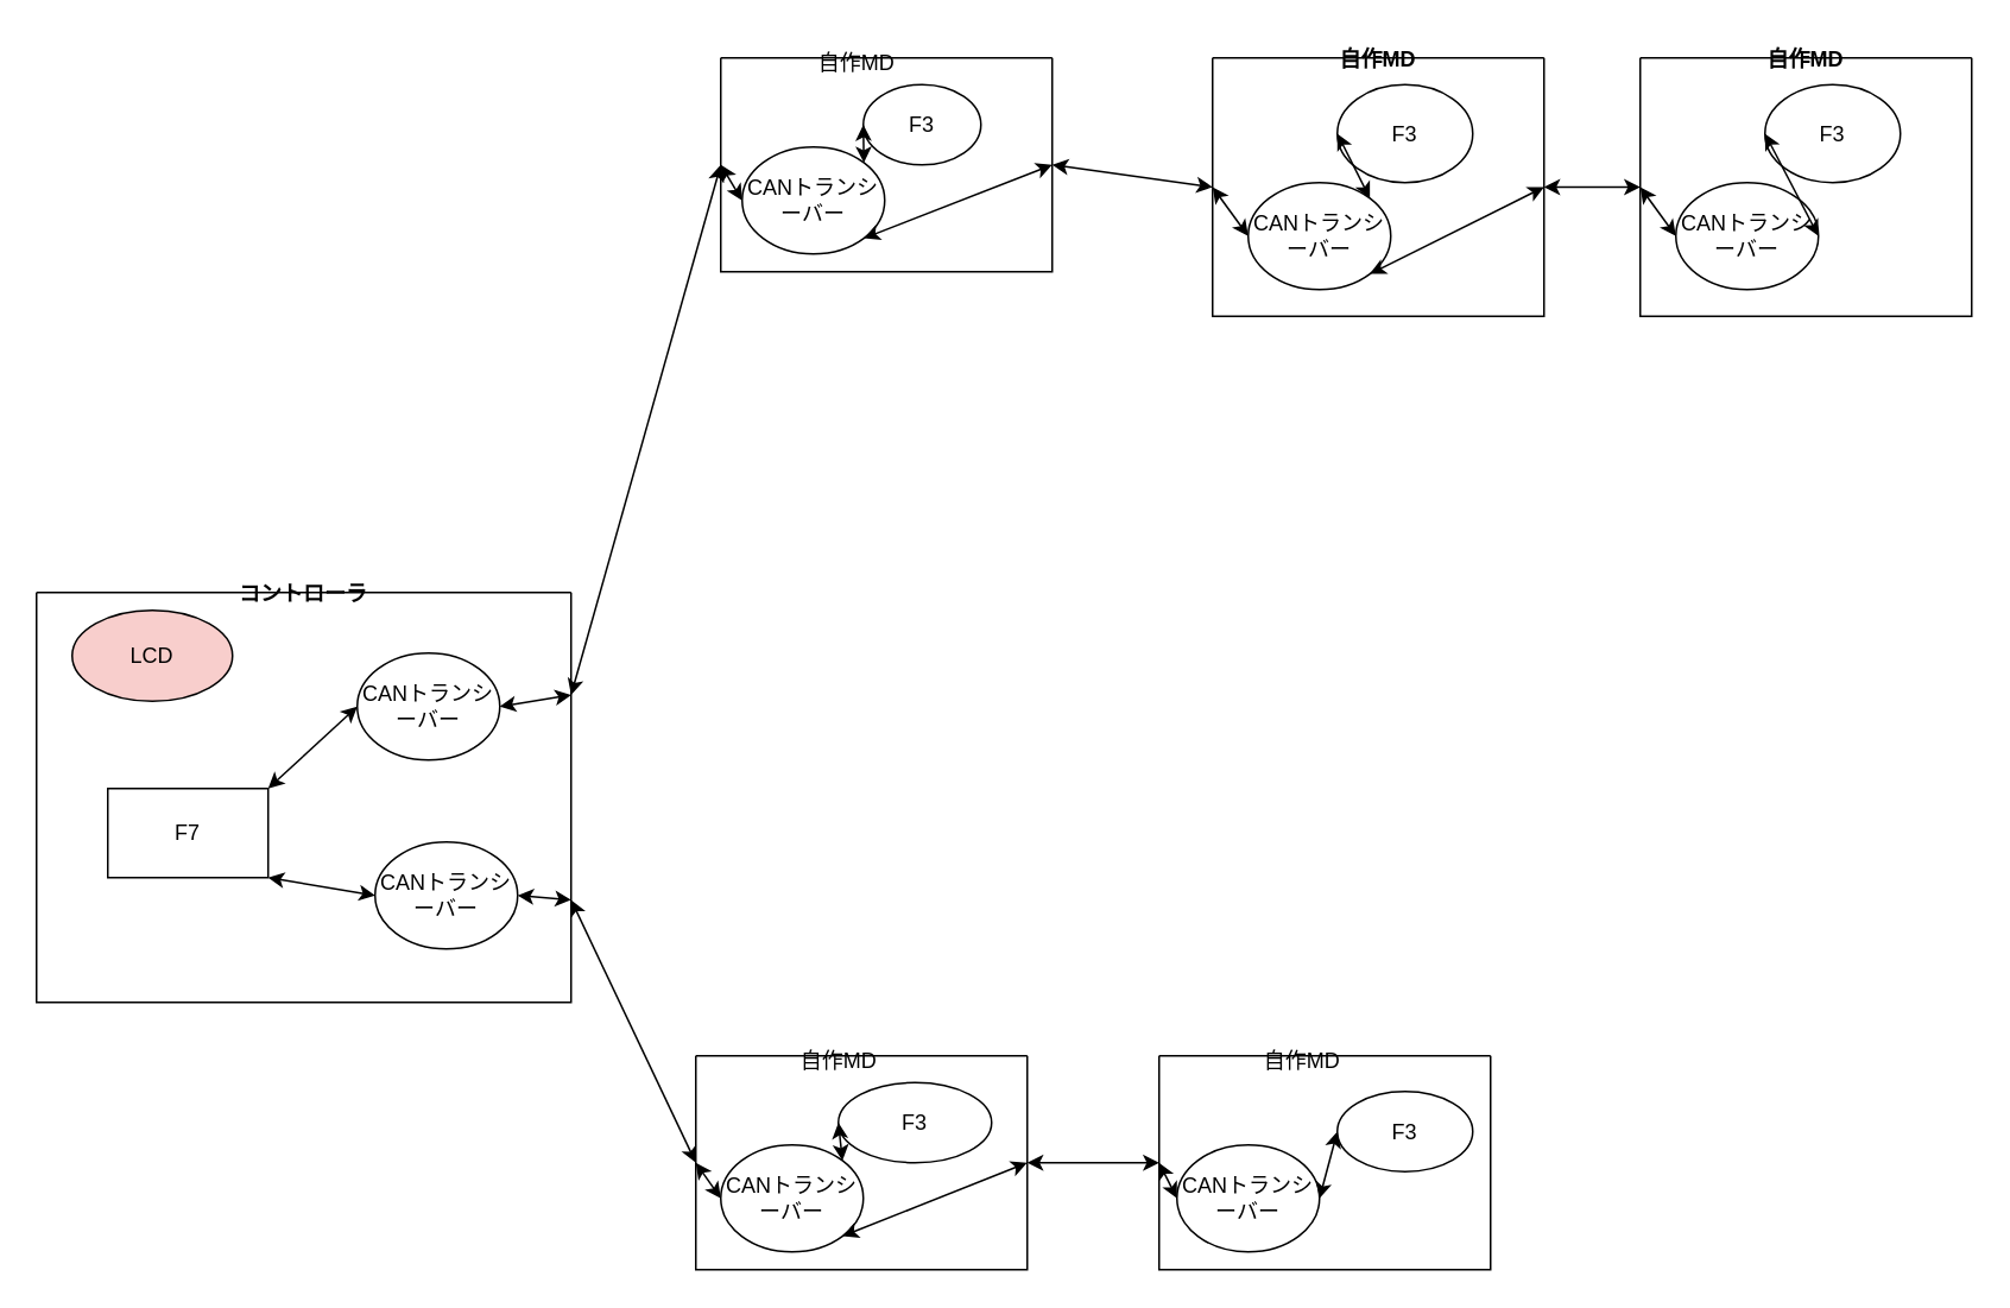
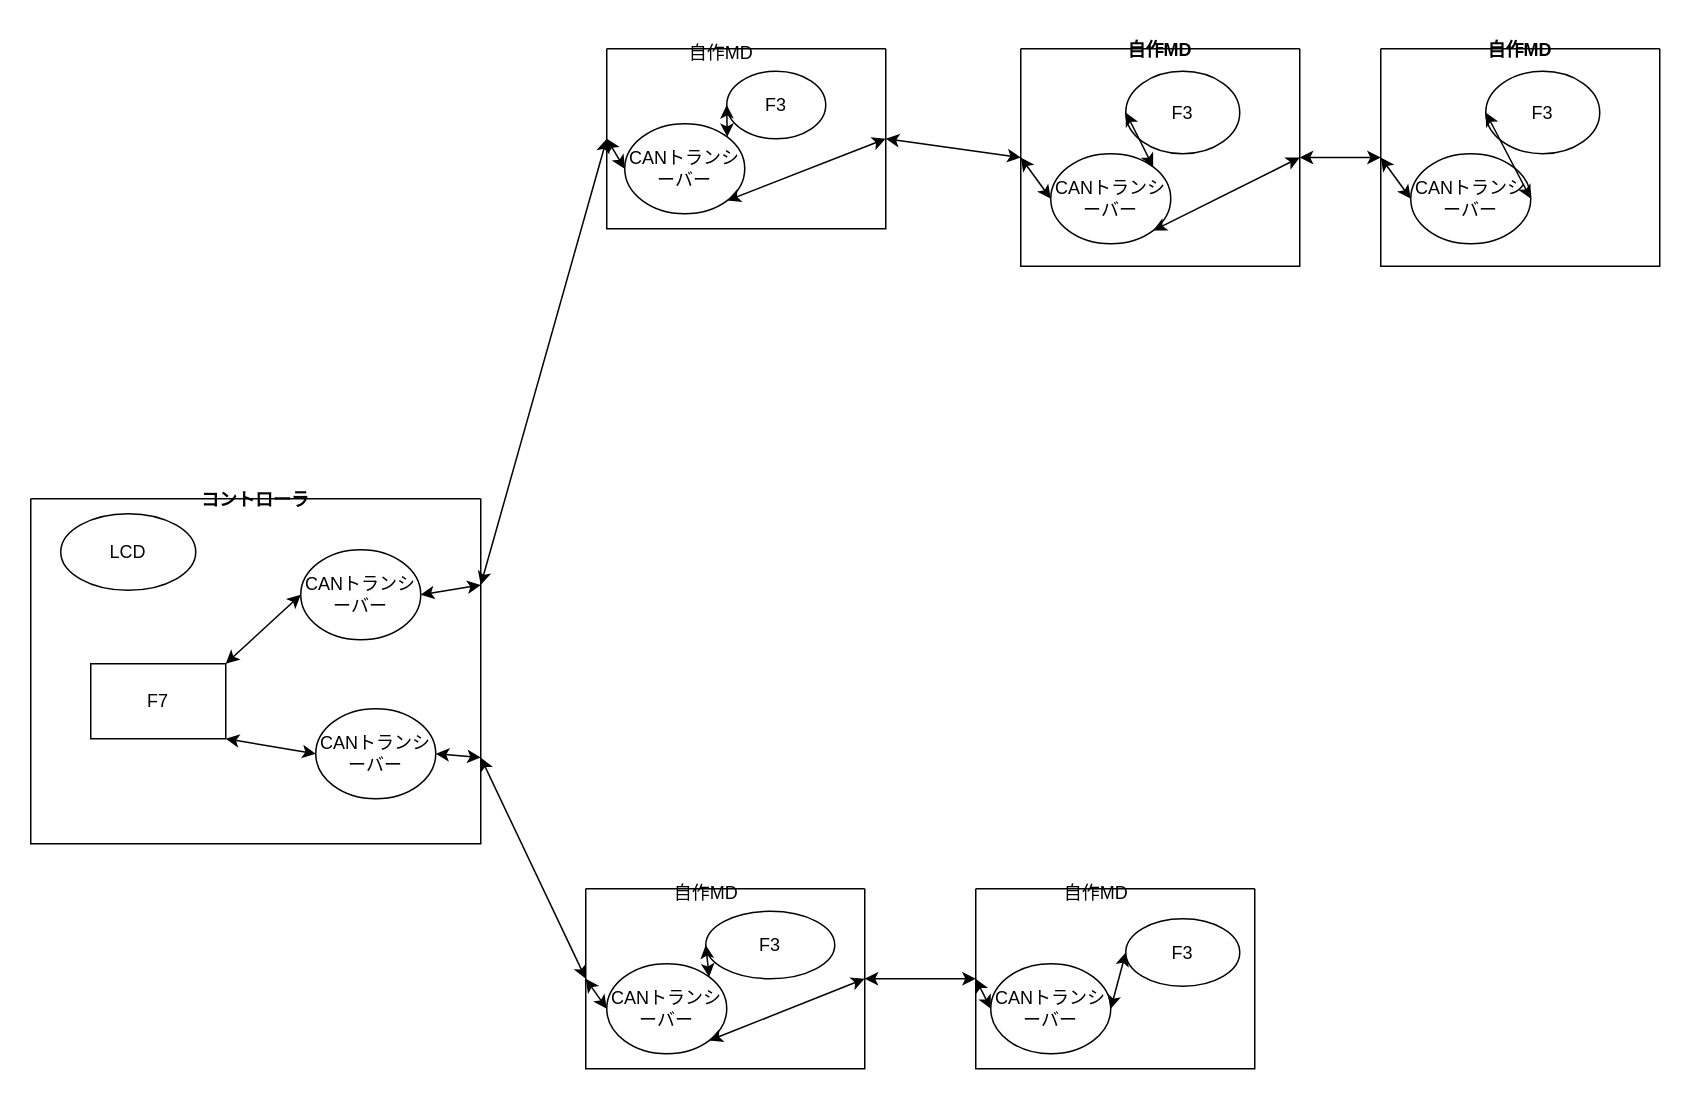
  <mxCell id="0" />
  <mxCell id="1" parent="0" />
  <mxCell id="2" value="コントローラ" style="swimlane;startSize=0;" parent="1" vertex="1"><mxGeometry x="20" y="332" width="300" height="230" as="geometry"><mxRectangle x="30" y="320" width="110" height="30" as="alternateBounds" /></mxGeometry></mxCell>
  <mxCell id="3" value="F7" style="whiteSpace=wrap;html=1;rounded=0;" parent="2" vertex="1"><mxGeometry x="40" y="110" width="90" height="50" as="geometry" /></mxCell>
- <mxCell id="4" value="LCD" style="ellipse;whiteSpace=wrap;html=1;fillColor=#f8cecc;" vertex="1" parent="2"><mxGeometry x="20" y="10" width="90" height="51" as="geometry" /></mxCell>
+ <mxCell id="4" value="LCD" style="ellipse;whiteSpace=wrap;html=1;" vertex="1" parent="2"><mxGeometry x="20" y="10" width="90" height="51" as="geometry" /></mxCell>
  <mxCell id="5" value="CANトランシーバー" style="ellipse;whiteSpace=wrap;html=1;" vertex="1" parent="2"><mxGeometry x="180" y="34" width="80" height="60" as="geometry" /></mxCell>
  <mxCell id="6" value="" style="endArrow=classic;startArrow=classic;html=1;entryX=1;entryY=0.25;entryDx=0;entryDy=0;exitX=1;exitY=0.5;exitDx=0;exitDy=0;" edge="1" parent="2" source="5" target="2"><mxGeometry width="50" height="50" relative="1" as="geometry"><mxPoint x="230" y="160" as="sourcePoint" /><mxPoint x="280" y="110" as="targetPoint" /></mxGeometry></mxCell>
  <mxCell id="7" value="" style="endArrow=classic;startArrow=classic;html=1;exitX=1;exitY=0;exitDx=0;exitDy=0;entryX=0;entryY=0.5;entryDx=0;entryDy=0;" edge="1" parent="2" source="3" target="5"><mxGeometry width="50" height="50" relative="1" as="geometry"><mxPoint x="155" y="80" as="sourcePoint" /><mxPoint x="205" y="30" as="targetPoint" /></mxGeometry></mxCell>
  <mxCell id="8" value="CANトランシーバー" style="ellipse;whiteSpace=wrap;html=1;" vertex="1" parent="2"><mxGeometry x="190" y="140" width="80" height="60" as="geometry" /></mxCell>
  <mxCell id="9" value="" style="endArrow=classic;startArrow=classic;html=1;exitX=1;exitY=1;exitDx=0;exitDy=0;entryX=0;entryY=0.5;entryDx=0;entryDy=0;" edge="1" parent="2" target="8" source="3"><mxGeometry width="50" height="50" relative="1" as="geometry"><mxPoint x="130" y="204" as="sourcePoint" /><mxPoint x="205" y="99" as="targetPoint" /></mxGeometry></mxCell>
  <mxCell id="10" value="" style="endArrow=classic;startArrow=classic;html=1;entryX=1;entryY=0.75;entryDx=0;entryDy=0;exitX=1;exitY=0.5;exitDx=0;exitDy=0;" edge="1" parent="2" source="8" target="2"><mxGeometry width="50" height="50" relative="1" as="geometry"><mxPoint x="150" y="110" as="sourcePoint" /><mxPoint x="200" y="60" as="targetPoint" /></mxGeometry></mxCell>
  <mxCell id="11" value="" style="swimlane;startSize=0;" parent="1" vertex="1"><mxGeometry x="404" y="32" width="186" height="120" as="geometry" /></mxCell>
  <mxCell id="12" value="F3" style="ellipse;whiteSpace=wrap;html=1;" parent="11" vertex="1"><mxGeometry x="80" y="15" width="66" height="45" as="geometry" /></mxCell>
  <mxCell id="13" value="CANトランシーバー" style="ellipse;whiteSpace=wrap;html=1;" vertex="1" parent="11"><mxGeometry x="12" y="50" width="80" height="60" as="geometry" /></mxCell>
  <mxCell id="14" value="" style="endArrow=classic;startArrow=classic;html=1;entryX=0;entryY=0.5;entryDx=0;entryDy=0;exitX=0;exitY=0.5;exitDx=0;exitDy=0;" edge="1" parent="11" source="11" target="13"><mxGeometry width="50" height="50" relative="1" as="geometry"><mxPoint x="16" y="300" as="sourcePoint" /><mxPoint x="66" y="250" as="targetPoint" /></mxGeometry></mxCell>
  <mxCell id="15" value="" style="endArrow=classic;startArrow=classic;html=1;entryX=0;entryY=0.5;entryDx=0;entryDy=0;exitX=1;exitY=0;exitDx=0;exitDy=0;" edge="1" parent="11" source="13" target="12"><mxGeometry width="50" height="50" relative="1" as="geometry"><mxPoint x="66" y="210" as="sourcePoint" /><mxPoint x="116" y="160" as="targetPoint" /></mxGeometry></mxCell>
  <mxCell id="16" value="" style="endArrow=classic;startArrow=classic;html=1;exitX=1;exitY=1;exitDx=0;exitDy=0;entryX=1;entryY=0.5;entryDx=0;entryDy=0;" edge="1" parent="11" source="13" target="11"><mxGeometry width="50" height="50" relative="1" as="geometry"><mxPoint x="166" y="110" as="sourcePoint" /><mxPoint x="216" y="60" as="targetPoint" /></mxGeometry></mxCell>
  <mxCell id="17" value="" style="swimlane;startSize=0;" parent="1" vertex="1"><mxGeometry x="390" y="592" width="186" height="120" as="geometry" /></mxCell>
  <mxCell id="18" value="F3" style="ellipse;whiteSpace=wrap;html=1;" parent="17" vertex="1"><mxGeometry x="80" y="15" width="86" height="45" as="geometry" /></mxCell>
  <mxCell id="19" value="CANトランシーバー" style="ellipse;whiteSpace=wrap;html=1;" vertex="1" parent="17"><mxGeometry x="14" y="50" width="80" height="60" as="geometry" /></mxCell>
  <mxCell id="20" value="" style="endArrow=classic;startArrow=classic;html=1;exitX=0;exitY=0.5;exitDx=0;exitDy=0;entryX=0;entryY=0.5;entryDx=0;entryDy=0;" edge="1" parent="17" source="17" target="19"><mxGeometry width="50" height="50" relative="1" as="geometry"><mxPoint x="120" y="160" as="sourcePoint" /><mxPoint x="170" y="110" as="targetPoint" /></mxGeometry></mxCell>
  <mxCell id="21" value="" style="endArrow=classic;startArrow=classic;html=1;entryX=0;entryY=0.5;entryDx=0;entryDy=0;exitX=1;exitY=0;exitDx=0;exitDy=0;" edge="1" parent="17" source="19" target="18"><mxGeometry width="50" height="50" relative="1" as="geometry"><mxPoint x="120" y="160" as="sourcePoint" /><mxPoint x="170" y="110" as="targetPoint" /></mxGeometry></mxCell>
  <mxCell id="22" value="" style="endArrow=classic;startArrow=classic;html=1;entryX=1;entryY=0.5;entryDx=0;entryDy=0;exitX=1;exitY=1;exitDx=0;exitDy=0;" edge="1" parent="17" source="19" target="17"><mxGeometry width="50" height="50" relative="1" as="geometry"><mxPoint x="110" y="160" as="sourcePoint" /><mxPoint x="160" y="110" as="targetPoint" /></mxGeometry></mxCell>
  <mxCell id="23" value="" style="swimlane;startSize=0;" vertex="1" parent="1"><mxGeometry x="650" y="592" width="186" height="120" as="geometry" /></mxCell>
  <mxCell id="24" value="F3" style="ellipse;whiteSpace=wrap;html=1;" vertex="1" parent="23"><mxGeometry x="100" y="20" width="76" height="45" as="geometry" /></mxCell>
  <mxCell id="25" value="CANトランシーバー" style="ellipse;whiteSpace=wrap;html=1;" vertex="1" parent="23"><mxGeometry x="10" y="50" width="80" height="60" as="geometry" /></mxCell>
  <mxCell id="26" value="" style="endArrow=classic;startArrow=classic;html=1;entryX=0;entryY=0.5;entryDx=0;entryDy=0;exitX=1;exitY=0.5;exitDx=0;exitDy=0;" edge="1" parent="23" source="25" target="24"><mxGeometry width="50" height="50" relative="1" as="geometry"><mxPoint x="10" y="160" as="sourcePoint" /><mxPoint x="60" y="110" as="targetPoint" /></mxGeometry></mxCell>
  <mxCell id="27" value="" style="endArrow=classic;startArrow=classic;html=1;exitX=0;exitY=0.5;exitDx=0;exitDy=0;entryX=0;entryY=0.5;entryDx=0;entryDy=0;" edge="1" parent="23" source="23" target="25"><mxGeometry width="50" height="50" relative="1" as="geometry"><mxPoint x="10" y="160" as="sourcePoint" /><mxPoint x="60" y="110" as="targetPoint" /></mxGeometry></mxCell>
  <mxCell id="28" value="自作MD" style="swimlane;startSize=0;" vertex="1" parent="1"><mxGeometry x="680" y="32" width="186" height="145" as="geometry" /></mxCell>
  <mxCell id="29" value="F3" style="ellipse;whiteSpace=wrap;html=1;" vertex="1" parent="28"><mxGeometry x="70" y="15" width="76" height="55" as="geometry" /></mxCell>
  <mxCell id="30" value="CANトランシーバー" style="ellipse;whiteSpace=wrap;html=1;" vertex="1" parent="28"><mxGeometry x="20" y="70" width="80" height="60" as="geometry" /></mxCell>
  <mxCell id="31" value="" style="endArrow=classic;startArrow=classic;html=1;entryX=0;entryY=0.5;entryDx=0;entryDy=0;exitX=0;exitY=0.5;exitDx=0;exitDy=0;" edge="1" parent="28" source="28" target="30"><mxGeometry width="50" height="50" relative="1" as="geometry"><mxPoint x="-180" y="180" as="sourcePoint" /><mxPoint x="-130" y="130" as="targetPoint" /></mxGeometry></mxCell>
  <mxCell id="32" value="" style="endArrow=classic;startArrow=classic;html=1;entryX=0;entryY=0.5;entryDx=0;entryDy=0;exitX=1;exitY=0;exitDx=0;exitDy=0;" edge="1" parent="28" source="30" target="29"><mxGeometry width="50" height="50" relative="1" as="geometry"><mxPoint x="-80" y="180" as="sourcePoint" /><mxPoint x="-30" y="130" as="targetPoint" /></mxGeometry></mxCell>
  <mxCell id="33" value="" style="endArrow=classic;startArrow=classic;html=1;exitX=1;exitY=1;exitDx=0;exitDy=0;entryX=1;entryY=0.5;entryDx=0;entryDy=0;" edge="1" parent="28" source="30" target="28"><mxGeometry width="50" height="50" relative="1" as="geometry"><mxPoint x="150" y="110" as="sourcePoint" /><mxPoint x="200" y="60" as="targetPoint" /></mxGeometry></mxCell>
  <mxCell id="34" value="" style="endArrow=classic;startArrow=classic;html=1;entryX=0;entryY=0.5;entryDx=0;entryDy=0;exitX=1;exitY=0.25;exitDx=0;exitDy=0;" edge="1" parent="1" source="2" target="11"><mxGeometry width="50" height="50" relative="1" as="geometry"><mxPoint x="320" y="192" as="sourcePoint" /><mxPoint x="370" y="142" as="targetPoint" /></mxGeometry></mxCell>
  <mxCell id="35" value="" style="endArrow=classic;startArrow=classic;html=1;entryX=0;entryY=0.5;entryDx=0;entryDy=0;exitX=1;exitY=0.75;exitDx=0;exitDy=0;" edge="1" parent="1" source="2" target="17"><mxGeometry width="50" height="50" relative="1" as="geometry"><mxPoint x="270" y="677" as="sourcePoint" /><mxPoint x="320" y="627" as="targetPoint" /></mxGeometry></mxCell>
  <mxCell id="36" value="" style="endArrow=classic;startArrow=classic;html=1;entryX=0;entryY=0.5;entryDx=0;entryDy=0;exitX=1;exitY=0.5;exitDx=0;exitDy=0;" edge="1" parent="1" source="28" target="42"><mxGeometry width="50" height="50" relative="1" as="geometry"><mxPoint x="790" y="292" as="sourcePoint" /><mxPoint x="840" y="242" as="targetPoint" /></mxGeometry></mxCell>
  <mxCell id="37" value="" style="endArrow=classic;startArrow=classic;html=1;entryX=0;entryY=0.5;entryDx=0;entryDy=0;exitX=1;exitY=0.5;exitDx=0;exitDy=0;" edge="1" parent="1" source="11" target="28"><mxGeometry width="50" height="50" relative="1" as="geometry"><mxPoint x="600" y="272" as="sourcePoint" /><mxPoint x="650" y="222" as="targetPoint" /></mxGeometry></mxCell>
  <mxCell id="38" value="" style="endArrow=classic;startArrow=classic;html=1;exitX=1;exitY=0.5;exitDx=0;exitDy=0;entryX=0;entryY=0.5;entryDx=0;entryDy=0;" edge="1" parent="1" source="17" target="23"><mxGeometry width="50" height="50" relative="1" as="geometry"><mxPoint x="590" y="542" as="sourcePoint" /><mxPoint x="640" y="492" as="targetPoint" /></mxGeometry></mxCell>
  <mxCell id="39" value="自作MD" style="text;html=1;align=center;verticalAlign=middle;resizable=0;points=[];autosize=1;strokeColor=none;fillColor=none;" vertex="1" parent="1"><mxGeometry x="435" y="580" width="70" height="30" as="geometry" /></mxCell>
  <mxCell id="40" value="自作MD" style="text;html=1;align=center;verticalAlign=middle;resizable=0;points=[];autosize=1;strokeColor=none;fillColor=none;" vertex="1" parent="1"><mxGeometry x="695" y="580" width="70" height="30" as="geometry" /></mxCell>
  <mxCell id="41" value="自作MD" style="text;html=1;align=center;verticalAlign=middle;resizable=0;points=[];autosize=1;strokeColor=none;fillColor=none;" vertex="1" parent="1"><mxGeometry x="445" y="20" width="70" height="30" as="geometry" /></mxCell>
  <mxCell id="42" value="自作MD" style="swimlane;startSize=0;" vertex="1" parent="1"><mxGeometry x="920" y="32" width="186" height="145" as="geometry" /></mxCell>
  <mxCell id="43" value="F3" style="ellipse;whiteSpace=wrap;html=1;" vertex="1" parent="42"><mxGeometry x="70" y="15" width="76" height="55" as="geometry" /></mxCell>
  <mxCell id="44" value="CANトランシーバー" style="ellipse;whiteSpace=wrap;html=1;" vertex="1" parent="42"><mxGeometry x="20" y="70" width="80" height="60" as="geometry" /></mxCell>
  <mxCell id="45" value="" style="endArrow=classic;startArrow=classic;html=1;entryX=0;entryY=0.5;entryDx=0;entryDy=0;exitX=0;exitY=0.5;exitDx=0;exitDy=0;" edge="1" parent="42" source="42" target="44"><mxGeometry width="50" height="50" relative="1" as="geometry"><mxPoint x="-30" y="180" as="sourcePoint" /><mxPoint x="20" y="130" as="targetPoint" /></mxGeometry></mxCell>
  <mxCell id="46" value="" style="endArrow=classic;startArrow=classic;html=1;entryX=0;entryY=0.5;entryDx=0;entryDy=0;exitX=1;exitY=0.5;exitDx=0;exitDy=0;" edge="1" parent="42" source="44" target="43"><mxGeometry width="50" height="50" relative="1" as="geometry"><mxPoint x="-30" y="180" as="sourcePoint" /><mxPoint x="20" y="130" as="targetPoint" /></mxGeometry></mxCell>
